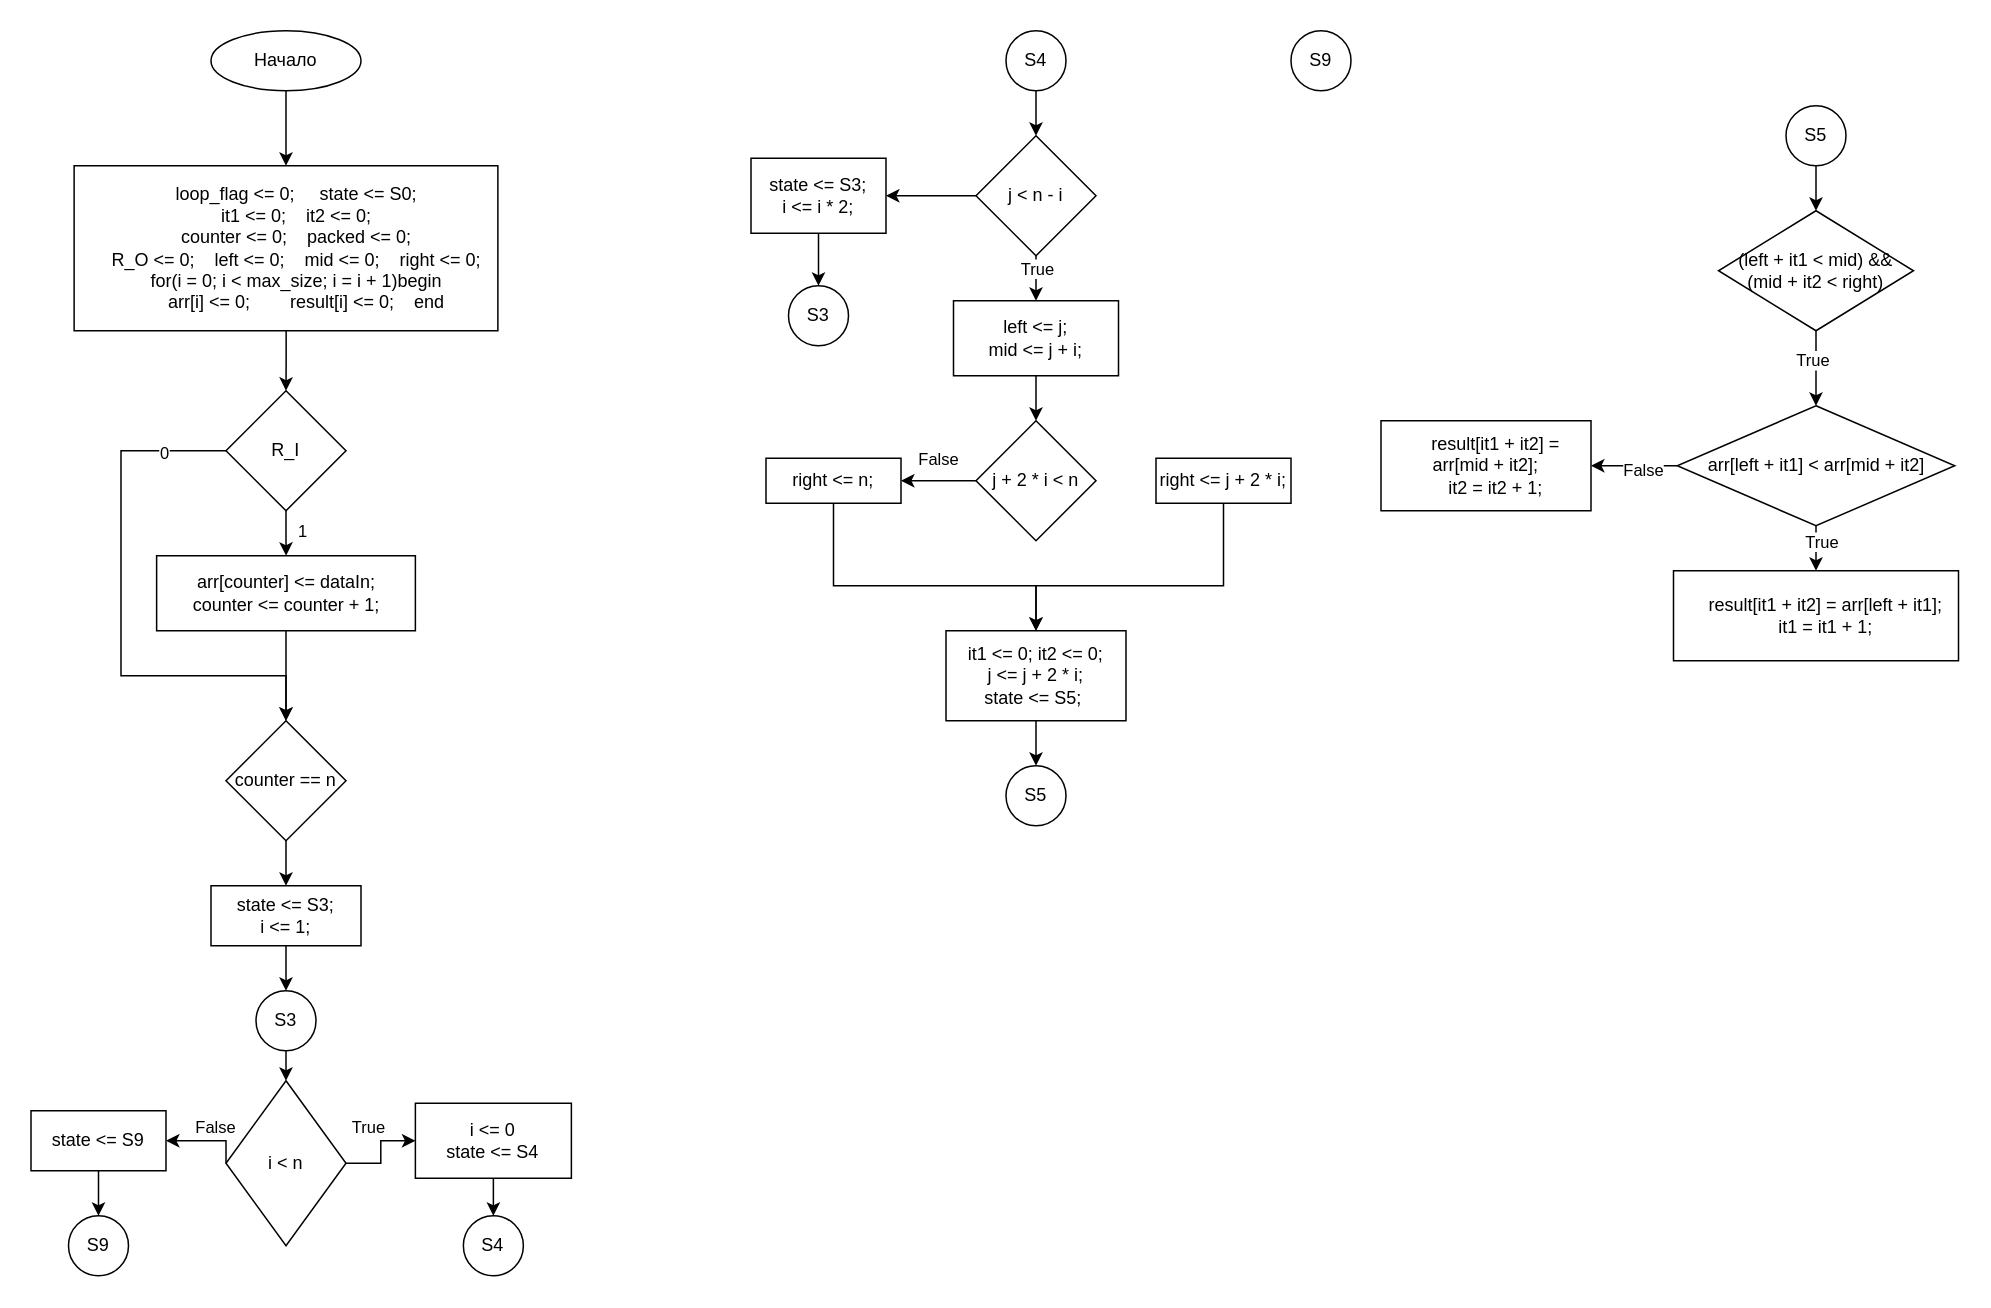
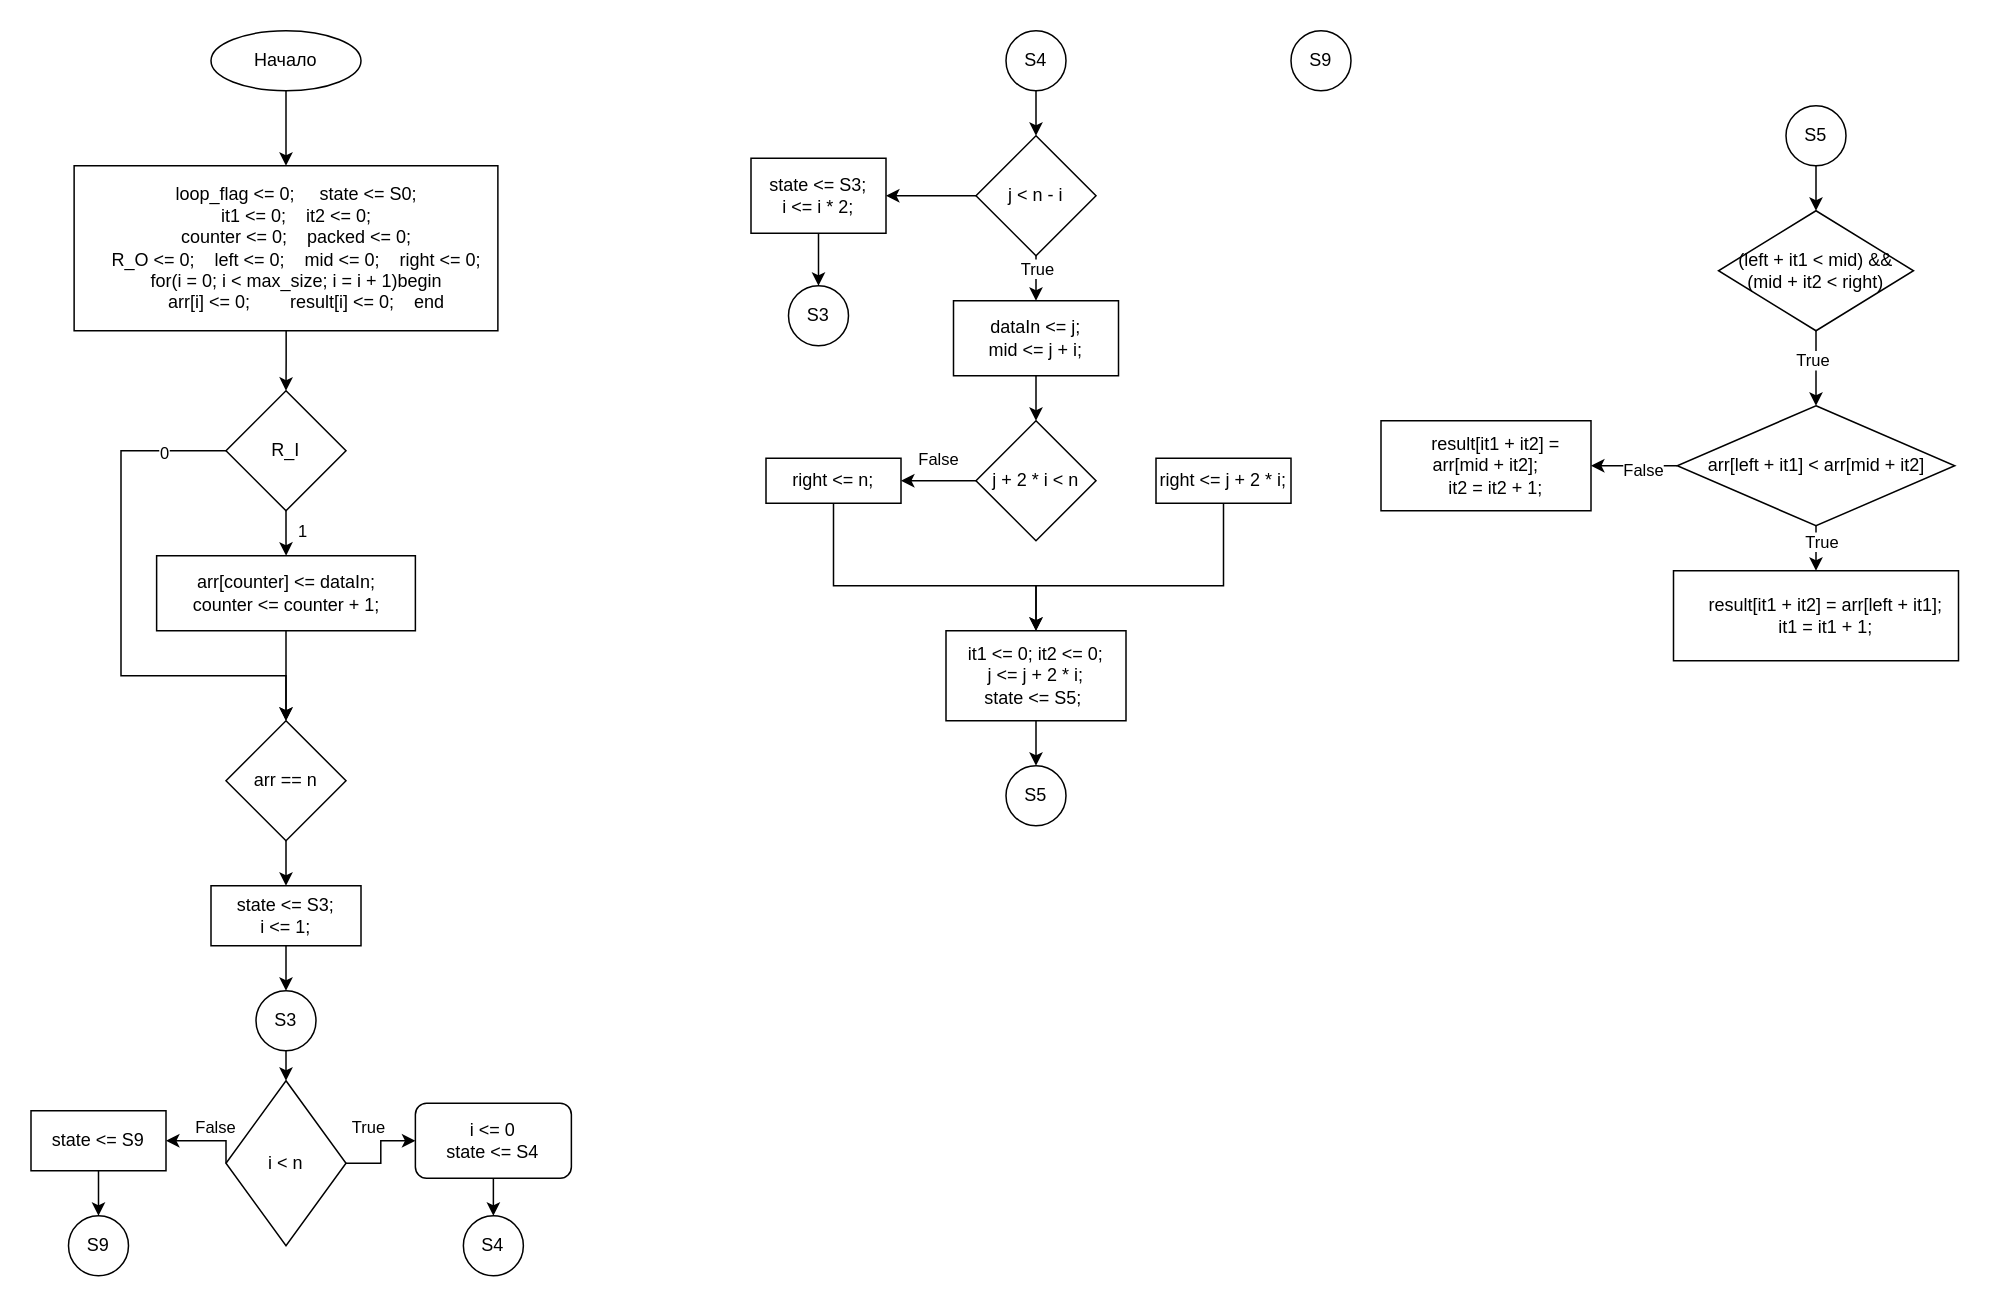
  <mxCell id="0" />
  <mxCell id="1" parent="0" />
  <mxCell id="2" style="edgeStyle=orthogonalEdgeStyle;rounded=0;orthogonalLoop=1;jettySize=auto;html=1;entryX=0.5;entryY=0;entryDx=0;entryDy=0;" edge="1" parent="1" source="3" target="5"><mxGeometry relative="1" as="geometry" /></mxCell>
  <mxCell id="3" value="Начало" style="ellipse;whiteSpace=wrap;html=1;" vertex="1" parent="1"><mxGeometry x="140" y="20" width="100" height="40" as="geometry" /></mxCell>
  <mxCell id="4" style="edgeStyle=orthogonalEdgeStyle;rounded=0;orthogonalLoop=1;jettySize=auto;html=1;entryX=0.5;entryY=0;entryDx=0;entryDy=0;" edge="1" parent="1" source="5" target="10"><mxGeometry relative="1" as="geometry" /></mxCell>
  <mxCell id="5" value="&amp;nbsp; &amp;nbsp; loop_flag &amp;lt;= 0;&amp;nbsp; &amp;nbsp; &amp;nbsp;state &amp;lt;= S0;&lt;br&gt;&amp;nbsp; &amp;nbsp; it1 &amp;lt;= 0;&amp;nbsp; &amp;nbsp; it2 &amp;lt;= 0;&lt;br&gt;&amp;nbsp; &amp;nbsp; counter &amp;lt;= 0;&amp;nbsp; &amp;nbsp; packed &amp;lt;= 0;&lt;br&gt;&amp;nbsp; &amp;nbsp; R_O &amp;lt;= 0;&amp;nbsp; &amp;nbsp; left &amp;lt;= 0;&amp;nbsp; &amp;nbsp; mid &amp;lt;= 0;&amp;nbsp; &amp;nbsp; right &amp;lt;= 0;&lt;br&gt;&amp;nbsp; &amp;nbsp; for(i = 0; i &amp;lt; max_size; i = i + 1)begin&lt;br&gt;&amp;nbsp; &amp;nbsp; &amp;nbsp; &amp;nbsp; arr[i] &amp;lt;= 0;&amp;nbsp; &amp;nbsp; &amp;nbsp; &amp;nbsp; result[i] &amp;lt;= 0;&amp;nbsp; &amp;nbsp; end" style="rounded=0;whiteSpace=wrap;html=1;" vertex="1" parent="1"><mxGeometry x="48.75" y="110" width="282.5" height="110" as="geometry" /></mxCell>
  <mxCell id="6" value="" style="edgeStyle=orthogonalEdgeStyle;rounded=0;orthogonalLoop=1;jettySize=auto;html=1;" edge="1" parent="1" source="10" target="12"><mxGeometry relative="1" as="geometry" /></mxCell>
  <mxCell id="7" value="1" style="edgeLabel;html=1;align=center;verticalAlign=middle;resizable=0;points=[];" vertex="1" connectable="0" parent="6"><mxGeometry x="-0.489" relative="1" as="geometry"><mxPoint x="10" y="5" as="offset" /></mxGeometry></mxCell>
  <mxCell id="8" style="edgeStyle=orthogonalEdgeStyle;rounded=0;orthogonalLoop=1;jettySize=auto;html=1;entryX=0.5;entryY=0;entryDx=0;entryDy=0;" edge="1" parent="1" source="10" target="16"><mxGeometry relative="1" as="geometry"><Array as="points"><mxPoint x="80" y="300" /><mxPoint x="80" y="450" /><mxPoint x="190" y="450" /></Array></mxGeometry></mxCell>
  <mxCell id="9" value="0" style="edgeLabel;html=1;align=center;verticalAlign=middle;resizable=0;points=[];" vertex="1" connectable="0" parent="8"><mxGeometry x="-0.767" y="1" relative="1" as="geometry"><mxPoint as="offset" /></mxGeometry></mxCell>
  <mxCell id="10" value="R_I" style="rhombus;whiteSpace=wrap;html=1;" vertex="1" parent="1"><mxGeometry x="150" y="260" width="80" height="80" as="geometry" /></mxCell>
  <mxCell id="11" style="edgeStyle=orthogonalEdgeStyle;rounded=0;orthogonalLoop=1;jettySize=auto;html=1;exitX=0.5;exitY=1;exitDx=0;exitDy=0;entryX=0.5;entryY=0;entryDx=0;entryDy=0;" edge="1" parent="1" source="12" target="16"><mxGeometry relative="1" as="geometry" /></mxCell>
  <mxCell id="12" value="&lt;div&gt;arr[counter] &amp;lt;= dataIn;&lt;br&gt;&lt;/div&gt;&lt;div&gt;counter &amp;lt;= counter + 1;&lt;/div&gt;" style="whiteSpace=wrap;html=1;" vertex="1" parent="1"><mxGeometry x="103.75" y="370" width="172.5" height="50" as="geometry" /></mxCell>
  <mxCell id="13" style="edgeStyle=orthogonalEdgeStyle;rounded=0;orthogonalLoop=1;jettySize=auto;html=1;exitX=0.5;exitY=1;exitDx=0;exitDy=0;entryX=0.5;entryY=0;entryDx=0;entryDy=0;" edge="1" parent="1" source="14" target="50"><mxGeometry relative="1" as="geometry" /></mxCell>
  <mxCell id="14" value="state &amp;lt;= S3;&lt;br&gt;i &amp;lt;= 1;" style="rounded=0;whiteSpace=wrap;html=1;" vertex="1" parent="1"><mxGeometry x="140" y="590" width="100" height="40" as="geometry" /></mxCell>
  <mxCell id="15" style="edgeStyle=orthogonalEdgeStyle;rounded=0;orthogonalLoop=1;jettySize=auto;html=1;" edge="1" parent="1" source="16" target="14"><mxGeometry relative="1" as="geometry" /></mxCell>
- <mxCell id="16" value="counter == n" style="rhombus;whiteSpace=wrap;html=1;" vertex="1" parent="1"><mxGeometry x="150" y="480" width="80" height="80" as="geometry" /></mxCell>
+ <mxCell id="16" value="arr == n" style="rhombus;whiteSpace=wrap;html=1;" vertex="1" parent="1"><mxGeometry x="150" y="480" width="80" height="80" as="geometry" /></mxCell>
  <mxCell id="17" style="edgeStyle=orthogonalEdgeStyle;rounded=0;orthogonalLoop=1;jettySize=auto;html=1;" edge="1" parent="1" source="21" target="23"><mxGeometry relative="1" as="geometry" /></mxCell>
  <mxCell id="18" value="True" style="edgeLabel;html=1;align=center;verticalAlign=middle;resizable=0;points=[];" vertex="1" connectable="0" parent="17"><mxGeometry x="0.24" y="-4" relative="1" as="geometry"><mxPoint x="-9" y="-14" as="offset" /></mxGeometry></mxCell>
  <mxCell id="19" style="edgeStyle=orthogonalEdgeStyle;rounded=0;orthogonalLoop=1;jettySize=auto;html=1;exitX=0;exitY=0.5;exitDx=0;exitDy=0;entryX=1;entryY=0.5;entryDx=0;entryDy=0;" edge="1" parent="1" source="21" target="25"><mxGeometry relative="1" as="geometry"><Array as="points"><mxPoint x="140" y="760" /><mxPoint x="140" y="760" /></Array></mxGeometry></mxCell>
  <mxCell id="20" value="False" style="edgeLabel;html=1;align=center;verticalAlign=middle;resizable=0;points=[];" vertex="1" connectable="0" parent="19"><mxGeometry x="-0.15" y="-1" relative="1" as="geometry"><mxPoint y="-9" as="offset" /></mxGeometry></mxCell>
  <mxCell id="21" value="i &amp;lt; n" style="rhombus;whiteSpace=wrap;html=1;" vertex="1" parent="1"><mxGeometry x="150" y="720" width="80" height="110" as="geometry" /></mxCell>
  <mxCell id="22" style="edgeStyle=orthogonalEdgeStyle;rounded=0;orthogonalLoop=1;jettySize=auto;html=1;exitX=0.5;exitY=1;exitDx=0;exitDy=0;entryX=0.5;entryY=0;entryDx=0;entryDy=0;" edge="1" parent="1" source="23" target="27"><mxGeometry relative="1" as="geometry" /></mxCell>
- <mxCell id="23" value="&lt;div&gt;i &amp;lt;= 0&lt;/div&gt;&lt;div&gt;state &amp;lt;= S4&lt;/div&gt;" style="rounded=0;whiteSpace=wrap;html=1;" vertex="1" parent="1"><mxGeometry x="276.25" y="735" width="104" height="50" as="geometry" /></mxCell>
+ <mxCell id="23" value="&lt;div&gt;i &amp;lt;= 0&lt;/div&gt;&lt;div&gt;state &amp;lt;= S4&lt;/div&gt;" style="whiteSpace=wrap;html=1;rounded=1;" vertex="1" parent="1"><mxGeometry x="276.25" y="735" width="104" height="50" as="geometry" /></mxCell>
  <mxCell id="24" style="edgeStyle=orthogonalEdgeStyle;rounded=0;orthogonalLoop=1;jettySize=auto;html=1;" edge="1" parent="1" source="25" target="26"><mxGeometry relative="1" as="geometry" /></mxCell>
  <mxCell id="25" value="state &amp;lt;= S9" style="rounded=0;whiteSpace=wrap;html=1;" vertex="1" parent="1"><mxGeometry x="20" y="740" width="90" height="40" as="geometry" /></mxCell>
  <mxCell id="26" value="S9" style="ellipse;whiteSpace=wrap;html=1;aspect=fixed;" vertex="1" parent="1"><mxGeometry x="45" y="810" width="40" height="40" as="geometry" /></mxCell>
  <mxCell id="27" value="S4" style="ellipse;whiteSpace=wrap;html=1;aspect=fixed;" vertex="1" parent="1"><mxGeometry x="308.25" y="810" width="40" height="40" as="geometry" /></mxCell>
  <mxCell id="28" value="S9" style="ellipse;whiteSpace=wrap;html=1;aspect=fixed;" vertex="1" parent="1"><mxGeometry x="860" y="20" width="40" height="40" as="geometry" /></mxCell>
  <mxCell id="29" style="edgeStyle=orthogonalEdgeStyle;rounded=0;orthogonalLoop=1;jettySize=auto;html=1;" edge="1" parent="1" source="30" target="34"><mxGeometry relative="1" as="geometry" /></mxCell>
  <mxCell id="30" value="S4" style="ellipse;whiteSpace=wrap;html=1;aspect=fixed;" vertex="1" parent="1"><mxGeometry x="670" y="20" width="40" height="40" as="geometry" /></mxCell>
  <mxCell id="31" value="" style="edgeStyle=orthogonalEdgeStyle;rounded=0;orthogonalLoop=1;jettySize=auto;html=1;" edge="1" parent="1" source="34" target="36"><mxGeometry relative="1" as="geometry" /></mxCell>
  <mxCell id="32" value="True" style="edgeLabel;html=1;align=center;verticalAlign=middle;resizable=0;points=[];" vertex="1" connectable="0" parent="31"><mxGeometry x="-0.68" relative="1" as="geometry"><mxPoint as="offset" /></mxGeometry></mxCell>
  <mxCell id="33" value="" style="edgeStyle=orthogonalEdgeStyle;rounded=0;orthogonalLoop=1;jettySize=auto;html=1;" edge="1" parent="1" source="34" target="47"><mxGeometry relative="1" as="geometry" /></mxCell>
  <mxCell id="34" value="j &amp;lt; n - i" style="rhombus;whiteSpace=wrap;html=1;" vertex="1" parent="1"><mxGeometry x="650" y="90" width="80" height="80" as="geometry" /></mxCell>
  <mxCell id="35" value="" style="edgeStyle=orthogonalEdgeStyle;rounded=0;orthogonalLoop=1;jettySize=auto;html=1;" edge="1" parent="1" source="36" target="39"><mxGeometry relative="1" as="geometry" /></mxCell>
- <mxCell id="36" value="left &amp;lt;= j;&lt;br&gt;mid &amp;lt;= j + i;" style="whiteSpace=wrap;html=1;" vertex="1" parent="1"><mxGeometry x="635" y="200" width="110" height="50" as="geometry" /></mxCell>
+ <mxCell id="36" value="dataIn &amp;lt;= j;&lt;br&gt;mid &amp;lt;= j + i;" style="whiteSpace=wrap;html=1;" vertex="1" parent="1"><mxGeometry x="635" y="200" width="110" height="50" as="geometry" /></mxCell>
  <mxCell id="37" value="" style="edgeStyle=orthogonalEdgeStyle;rounded=0;orthogonalLoop=1;jettySize=auto;html=1;" edge="1" parent="1" source="39" target="43"><mxGeometry relative="1" as="geometry" /></mxCell>
  <mxCell id="38" value="False" style="edgeLabel;html=1;align=center;verticalAlign=middle;resizable=0;points=[];" vertex="1" connectable="0" parent="37"><mxGeometry x="-0.267" y="1" relative="1" as="geometry"><mxPoint x="-8" y="-16" as="offset" /></mxGeometry></mxCell>
  <mxCell id="39" value="j + 2 * i &amp;lt; n" style="rhombus;whiteSpace=wrap;html=1;" vertex="1" parent="1"><mxGeometry x="650" y="280" width="80" height="80" as="geometry" /></mxCell>
  <mxCell id="40" style="edgeStyle=orthogonalEdgeStyle;rounded=0;orthogonalLoop=1;jettySize=auto;html=1;entryX=0.5;entryY=0;entryDx=0;entryDy=0;" edge="1" parent="1" source="41" target="45"><mxGeometry relative="1" as="geometry"><Array as="points"><mxPoint x="815" y="390" /><mxPoint x="690" y="390" /></Array></mxGeometry></mxCell>
  <mxCell id="41" value="right &amp;lt;= j + 2 * i;" style="whiteSpace=wrap;html=1;" vertex="1" parent="1"><mxGeometry x="770" y="305" width="90" height="30" as="geometry" /></mxCell>
  <mxCell id="42" style="edgeStyle=orthogonalEdgeStyle;rounded=0;orthogonalLoop=1;jettySize=auto;html=1;entryX=0.5;entryY=0;entryDx=0;entryDy=0;" edge="1" parent="1" source="43" target="45"><mxGeometry relative="1" as="geometry"><Array as="points"><mxPoint x="555" y="390" /><mxPoint x="690" y="390" /></Array></mxGeometry></mxCell>
  <mxCell id="43" value="right &amp;lt;= n;" style="whiteSpace=wrap;html=1;" vertex="1" parent="1"><mxGeometry x="510" y="305" width="90" height="30" as="geometry" /></mxCell>
  <mxCell id="44" style="edgeStyle=orthogonalEdgeStyle;rounded=0;orthogonalLoop=1;jettySize=auto;html=1;" edge="1" parent="1" source="45" target="51"><mxGeometry relative="1" as="geometry" /></mxCell>
  <mxCell id="45" value="it1 &amp;lt;= 0; it2 &amp;lt;= 0;&lt;br&gt;j &amp;lt;= j + 2 * i;&lt;br&gt;state &amp;lt;= S5;&amp;nbsp;" style="whiteSpace=wrap;html=1;" vertex="1" parent="1"><mxGeometry x="630" y="420" width="120" height="60" as="geometry" /></mxCell>
  <mxCell id="46" style="edgeStyle=orthogonalEdgeStyle;rounded=0;orthogonalLoop=1;jettySize=auto;html=1;exitX=0.5;exitY=1;exitDx=0;exitDy=0;entryX=0.5;entryY=0;entryDx=0;entryDy=0;" edge="1" parent="1" source="47" target="48"><mxGeometry relative="1" as="geometry" /></mxCell>
  <mxCell id="47" value="state &amp;lt;= S3;&lt;br&gt;i &amp;lt;= i * 2;" style="whiteSpace=wrap;html=1;" vertex="1" parent="1"><mxGeometry x="500" y="105" width="90" height="50" as="geometry" /></mxCell>
  <mxCell id="48" value="S3" style="ellipse;whiteSpace=wrap;html=1;aspect=fixed;" vertex="1" parent="1"><mxGeometry x="525" y="190" width="40" height="40" as="geometry" /></mxCell>
  <mxCell id="49" style="edgeStyle=orthogonalEdgeStyle;rounded=0;orthogonalLoop=1;jettySize=auto;html=1;exitX=0.5;exitY=1;exitDx=0;exitDy=0;entryX=0.5;entryY=0;entryDx=0;entryDy=0;" edge="1" parent="1" source="50" target="21"><mxGeometry relative="1" as="geometry" /></mxCell>
  <mxCell id="50" value="S3" style="ellipse;whiteSpace=wrap;html=1;aspect=fixed;" vertex="1" parent="1"><mxGeometry x="170" y="660" width="40" height="40" as="geometry" /></mxCell>
  <mxCell id="51" value="S5" style="ellipse;whiteSpace=wrap;html=1;aspect=fixed;" vertex="1" parent="1"><mxGeometry x="670" y="510" width="40" height="40" as="geometry" /></mxCell>
  <mxCell id="52" value="" style="edgeStyle=orthogonalEdgeStyle;rounded=0;orthogonalLoop=1;jettySize=auto;html=1;" edge="1" parent="1" source="53" target="56"><mxGeometry relative="1" as="geometry" /></mxCell>
  <mxCell id="53" value="S5" style="ellipse;whiteSpace=wrap;html=1;aspect=fixed;" vertex="1" parent="1"><mxGeometry x="1190" y="70" width="40" height="40" as="geometry" /></mxCell>
  <mxCell id="54" value="" style="edgeStyle=orthogonalEdgeStyle;rounded=0;orthogonalLoop=1;jettySize=auto;html=1;" edge="1" parent="1" source="56" target="61"><mxGeometry relative="1" as="geometry" /></mxCell>
  <mxCell id="55" value="True" style="edgeLabel;html=1;align=center;verticalAlign=middle;resizable=0;points=[];" vertex="1" connectable="0" parent="54"><mxGeometry x="-0.24" y="-3" relative="1" as="geometry"><mxPoint as="offset" /></mxGeometry></mxCell>
  <mxCell id="56" value="(left + it1 &amp;lt; mid) &amp;amp;&amp;amp; (mid + it2 &amp;lt; right)" style="rhombus;whiteSpace=wrap;html=1;" vertex="1" parent="1"><mxGeometry x="1145" y="140" width="130" height="80" as="geometry" /></mxCell>
  <mxCell id="57" value="" style="edgeStyle=orthogonalEdgeStyle;rounded=0;orthogonalLoop=1;jettySize=auto;html=1;" edge="1" parent="1" source="61" target="62"><mxGeometry relative="1" as="geometry" /></mxCell>
  <mxCell id="58" value="True" style="edgeLabel;html=1;align=center;verticalAlign=middle;resizable=0;points=[];" vertex="1" connectable="0" parent="57"><mxGeometry x="0.2" y="3" relative="1" as="geometry"><mxPoint as="offset" /></mxGeometry></mxCell>
  <mxCell id="59" value="" style="edgeStyle=orthogonalEdgeStyle;rounded=0;orthogonalLoop=1;jettySize=auto;html=1;" edge="1" parent="1" source="61" target="63"><mxGeometry relative="1" as="geometry" /></mxCell>
  <mxCell id="60" value="False" style="edgeLabel;html=1;align=center;verticalAlign=middle;resizable=0;points=[];" vertex="1" connectable="0" parent="59"><mxGeometry x="-0.217" y="2" relative="1" as="geometry"><mxPoint as="offset" /></mxGeometry></mxCell>
  <mxCell id="61" value="arr[left + it1] &amp;lt; arr[mid + it2]" style="rhombus;whiteSpace=wrap;html=1;" vertex="1" parent="1"><mxGeometry x="1117.5" y="270" width="185" height="80" as="geometry" /></mxCell>
  <mxCell id="62" value="&amp;nbsp; &amp;nbsp; result[it1 + it2] = arr[left + it1];&lt;br&gt;&amp;nbsp; &amp;nbsp; it1 = it1 + 1;" style="whiteSpace=wrap;html=1;" vertex="1" parent="1"><mxGeometry x="1115" y="380" width="190" height="60" as="geometry" /></mxCell>
  <mxCell id="63" value="&amp;nbsp; &amp;nbsp; result[it1 + it2] = arr[mid + it2];&lt;br&gt;&amp;nbsp; &amp;nbsp; it2 = it2 + 1;" style="whiteSpace=wrap;html=1;" vertex="1" parent="1"><mxGeometry x="920" y="280" width="140" height="60" as="geometry" /></mxCell>
